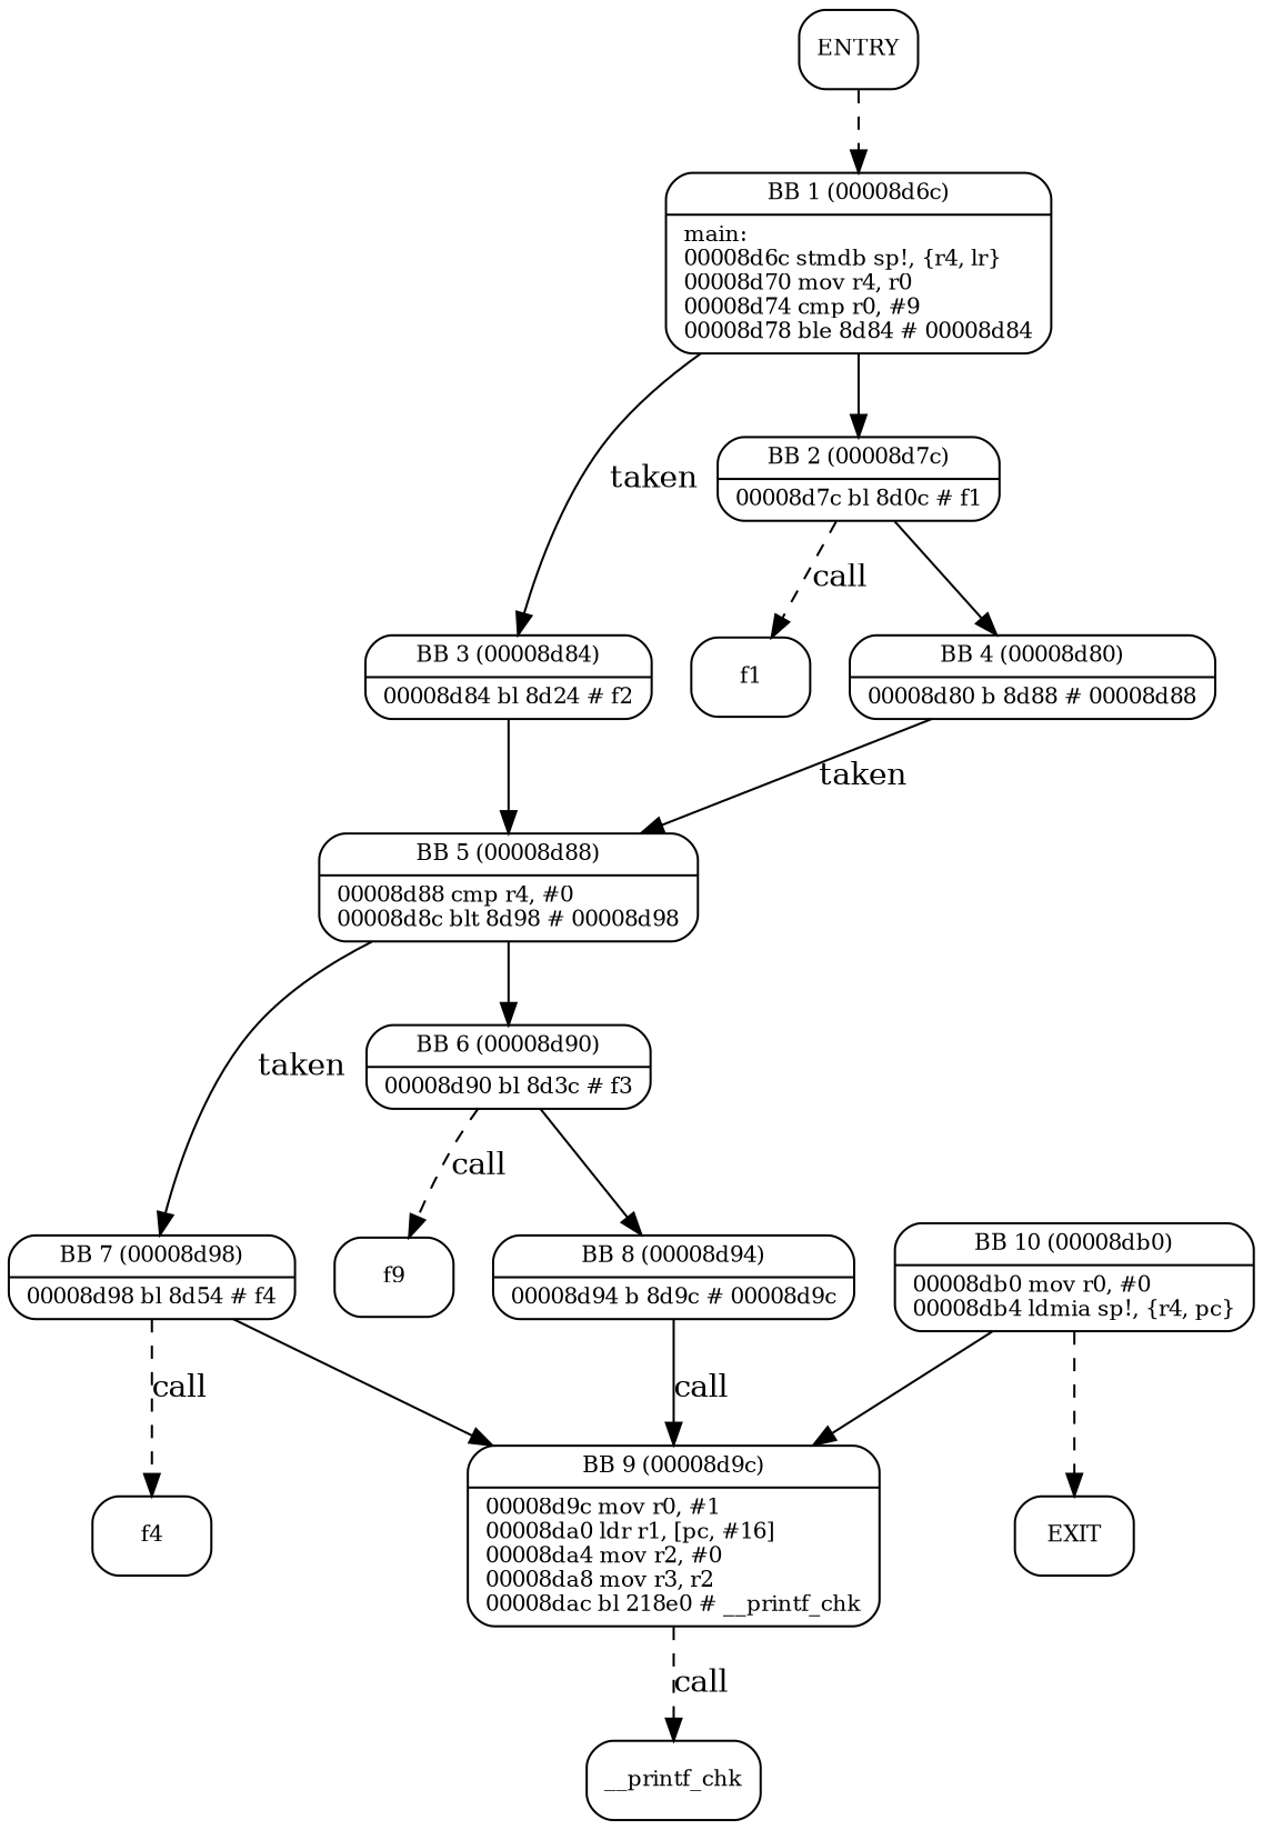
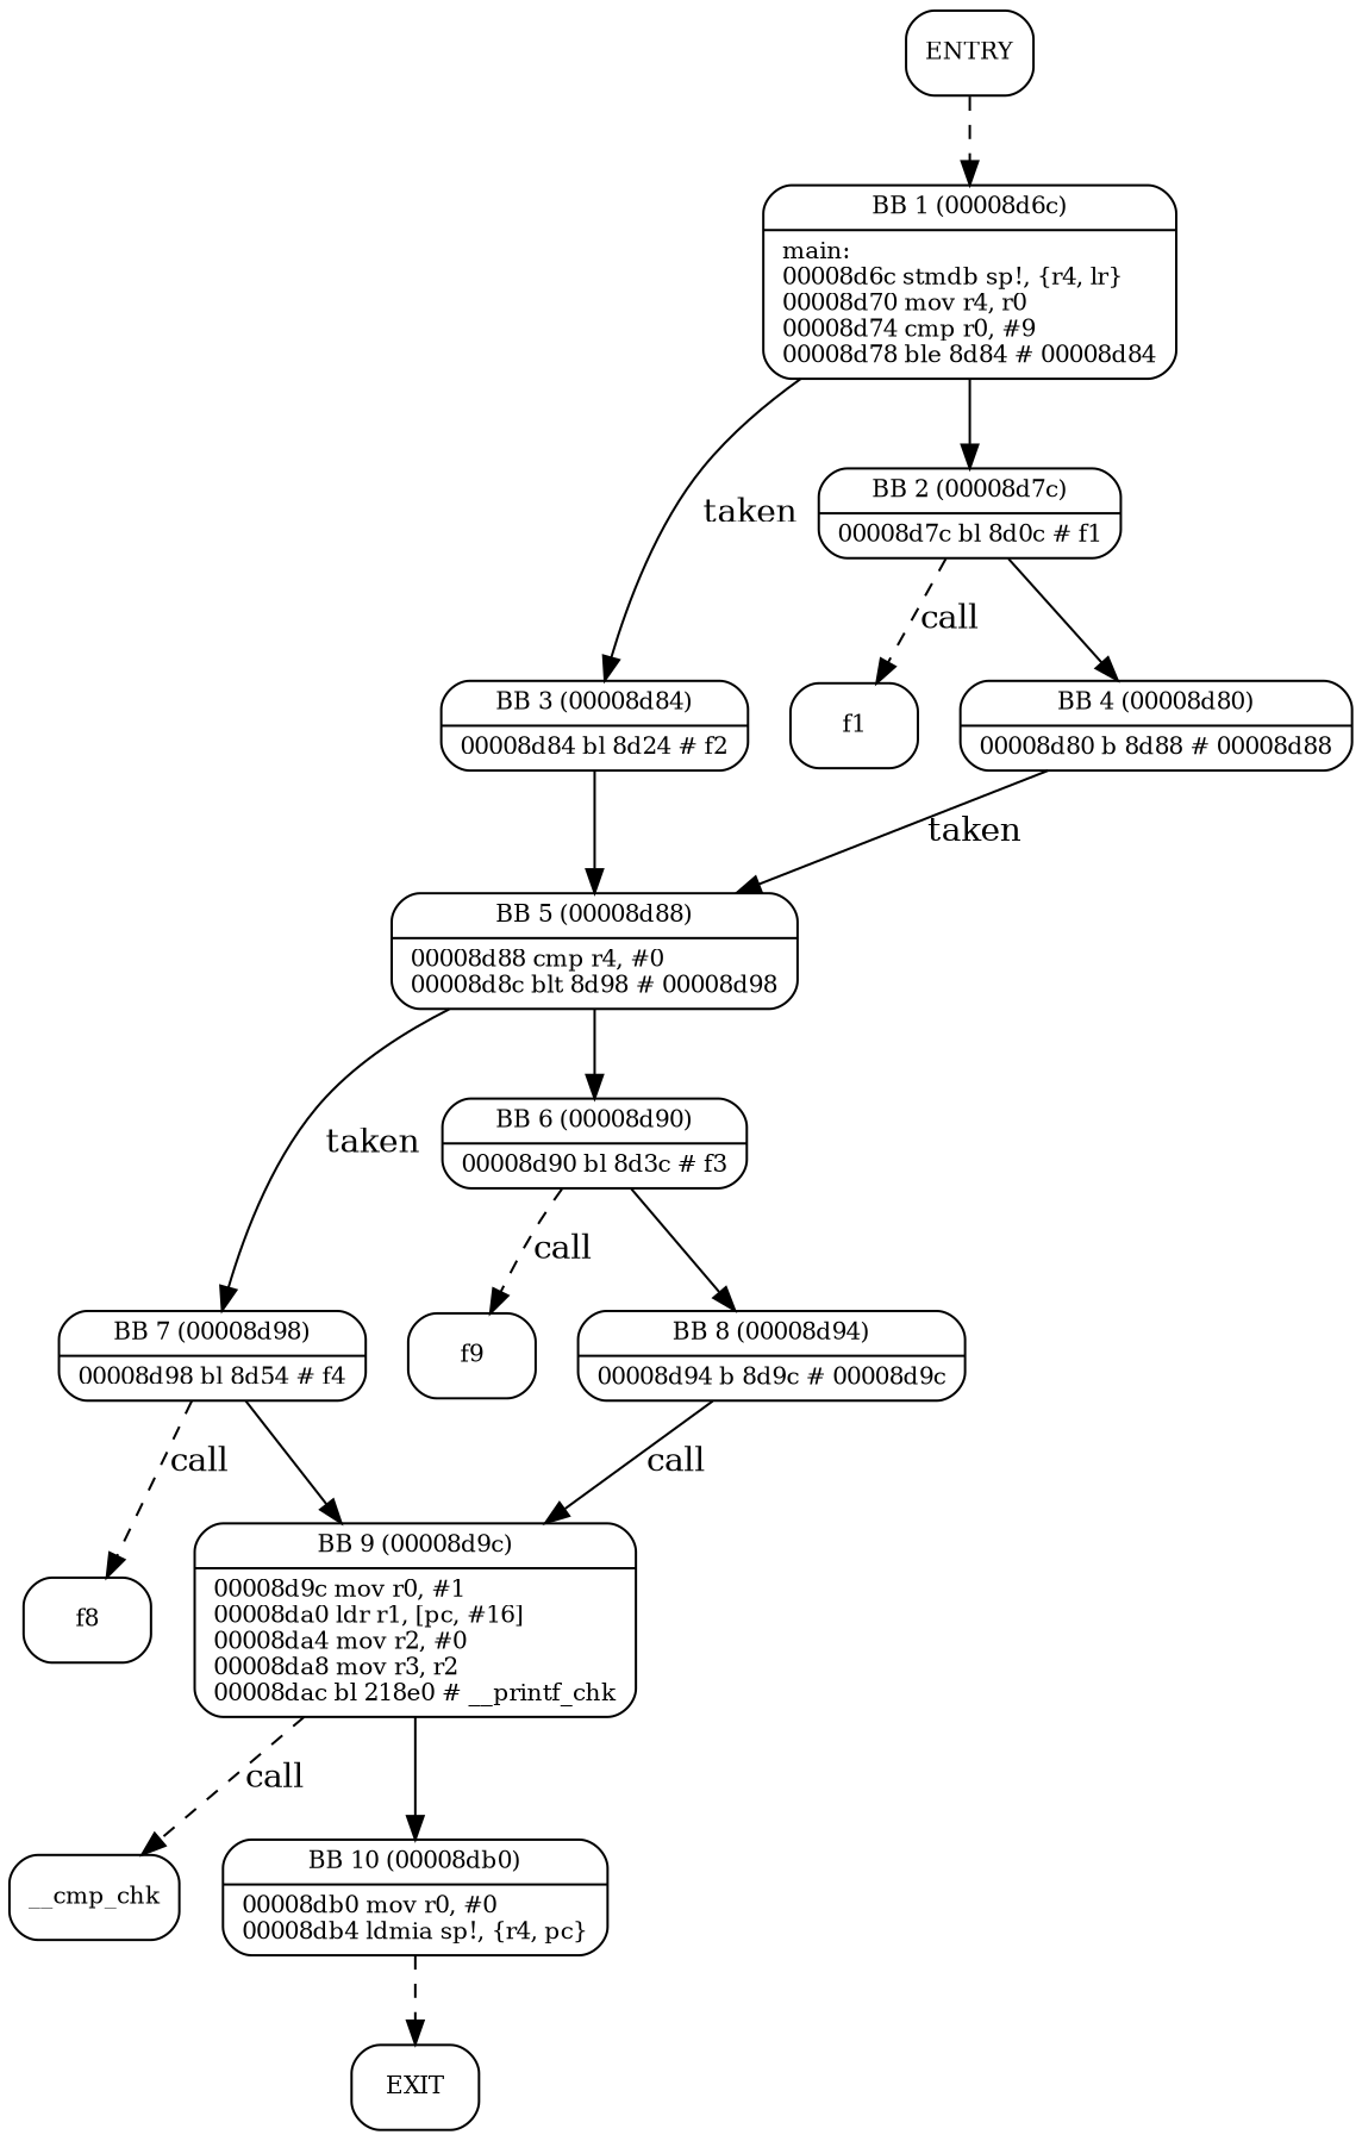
  digraph {
    node [fontsize=10 labeljust=l shape=Mrecord]
    edge [weight=4]
    n1 [label=ENTRY]
    n2 [label="{BB 1 (00008d6c) | main:\l00008d6c    stmdb sp!, \{r4, lr\}\l00008d70    mov r4, r0\l00008d74    cmp r0, #9\l00008d78    ble 8d84    # 00008d84\l }"]
    n3 [label="{BB 3 (00008d84) | 00008d84    bl 8d24    # f2\l }"]
    n4 [label="{BB 2 (00008d7c) | 00008d7c    bl 8d0c    # f1\l }"]
    n5 [label="{BB 5 (00008d88) | 00008d88    cmp r4, #0\l00008d8c    blt 8d98    # 00008d98\l }"]
    n6 [label=f1]
    n7 [label="{BB 4 (00008d80) | 00008d80    b 8d88    # 00008d88\l }"]
    n8 [label="{BB 7 (00008d98) | 00008d98    bl 8d54    # f4\l }"]
    n9 [label="{BB 6 (00008d90) | 00008d90    bl 8d3c    # f3\l }"]
-   n10 [label=f4]
+   n10 [label=f8]
    n11 [label="{BB 9 (00008d9c) | 00008d9c    mov r0, #1\l00008da0    ldr r1, [pc, #16]\l00008da4    mov r2, #0\l00008da8    mov r3, r2\l00008dac    bl 218e0    # __printf_chk\l }"]
    n12 [label=f9]
    n13 [label="{BB 8 (00008d94) | 00008d94    b 8d9c    # 00008d9c\l }"]
-   n14 [label=__printf_chk]
+   n14 [label=__cmp_chk]
    n15 [label="{BB 10 (00008db0) | 00008db0    mov r0, #0\l00008db4    ldmia sp!, \{r4, pc\}\l }"]
    n16 [label=EXIT]
    n1 -> n2 [style=dashed weight=1]
    n2 -> n3 [label=taken weight=3]
    n2 -> n4
    n3 -> n5
    n4 -> n6 [label=call style=dashed weight=1]
    n4 -> n7
    n5 -> n8 [label=taken weight=3]
    n5 -> n9
    n7 -> n5 [label=taken weight=3]
    n8 -> n10 [label=call style=dashed weight=1]
    n8 -> n11
    n9 -> n12 [label=call style=dashed weight=1]
    n9 -> n13
    n11 -> n14 [label=call style=dashed weight=1]
-   n15 -> n11
+   n11 -> n15
    n13 -> n11 [label=call weight=3]
    n15 -> n16 [style=dashed weight=1]
  }
